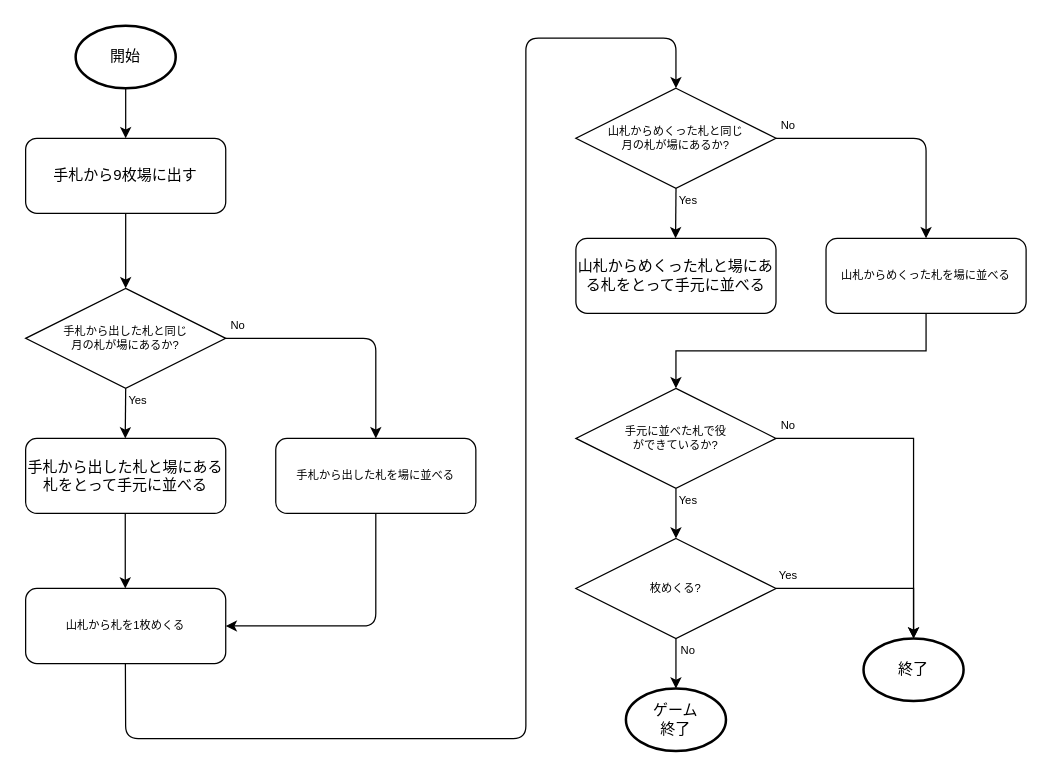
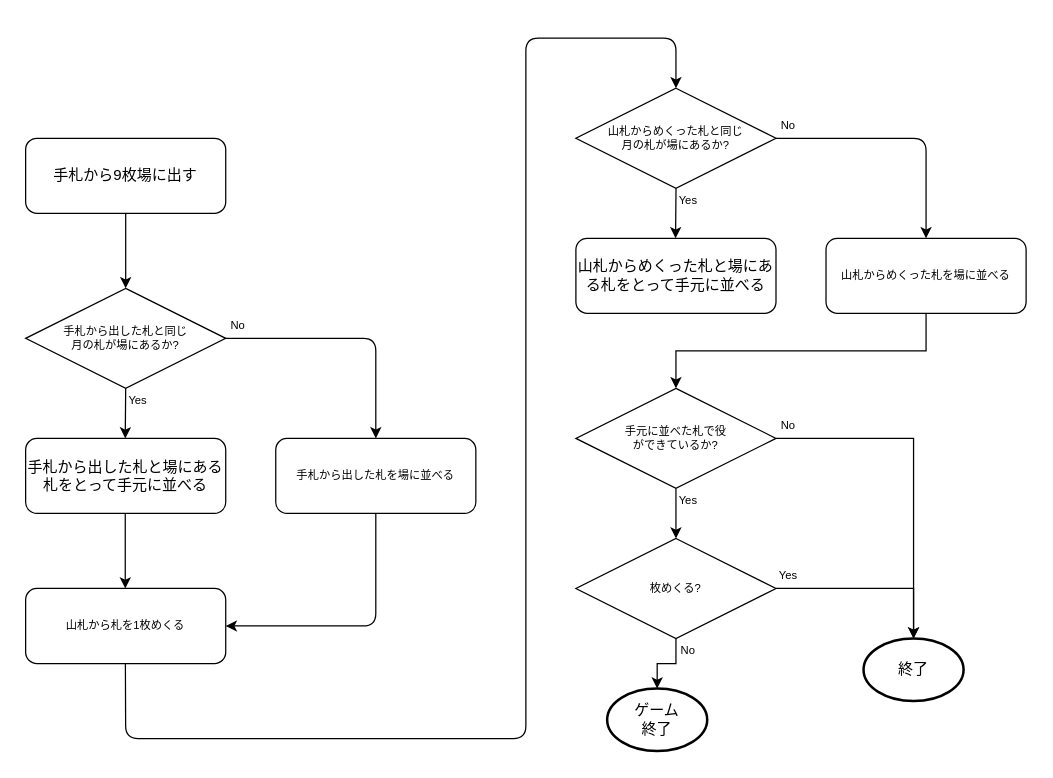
  <mxCell id="0" />
  <mxCell id="1" parent="0" />
- <mxCell id="2" value="開始" style="strokeWidth=2;html=1;shape=mxgraph.flowchart.start_1;whiteSpace=wrap;" vertex="1" parent="1"><mxGeometry x="60" y="20" width="80" height="50" as="geometry" /></mxCell>
  <mxCell id="3" value="手札から9枚場に出す" style="rounded=1;whiteSpace=wrap;html=1;" vertex="1" parent="1"><mxGeometry x="20" y="110" width="160" height="60" as="geometry" /></mxCell>
  <mxCell id="4" value="手札から出した札と同じ&lt;br&gt;月の札が場にあるか?" style="rhombus;whiteSpace=wrap;html=1;fontSize=9;" vertex="1" parent="1"><mxGeometry x="20" y="230" width="160" height="80" as="geometry" /></mxCell>
  <mxCell id="5" value="手札から出した札と場にある札をとって手元に並べる" style="rounded=1;whiteSpace=wrap;html=1;" vertex="1" parent="1"><mxGeometry x="20" y="350" width="160" height="60" as="geometry" /></mxCell>
  <mxCell id="6" value="山札から札を1枚めくる" style="rounded=1;whiteSpace=wrap;html=1;fontSize=9;" vertex="1" parent="1"><mxGeometry x="20" y="470" width="160" height="60" as="geometry" /></mxCell>
  <mxCell id="7" value="山札からめくった札と同じ&lt;br&gt;月の札が場にあるか?" style="rhombus;whiteSpace=wrap;html=1;fontSize=9;" vertex="1" parent="1"><mxGeometry x="460" y="70" width="160" height="80" as="geometry" /></mxCell>
  <mxCell id="8" value="山札からめくった札と場にある札をとって手元に並べる" style="rounded=1;whiteSpace=wrap;html=1;" vertex="1" parent="1"><mxGeometry x="460" y="190" width="160" height="60" as="geometry" /></mxCell>
- <mxCell id="9" value="" style="endArrow=classic;html=1;fontSize=9;exitX=0.5;exitY=1;exitDx=0;exitDy=0;exitPerimeter=0;" edge="1" parent="1" source="2" target="3"><mxGeometry width="50" height="50" relative="1" as="geometry"><mxPoint x="270" y="310" as="sourcePoint" /><mxPoint x="320" y="190" as="targetPoint" /></mxGeometry></mxCell>
  <mxCell id="10" value="" style="endArrow=classic;html=1;fontSize=9;exitX=0.5;exitY=1;exitDx=0;exitDy=0;" edge="1" parent="1" source="3" target="4"><mxGeometry width="50" height="50" relative="1" as="geometry"><mxPoint x="270" y="310" as="sourcePoint" /><mxPoint x="320" y="260" as="targetPoint" /></mxGeometry></mxCell>
  <mxCell id="11" value="" style="endArrow=classic;html=1;fontSize=9;exitX=0.5;exitY=1;exitDx=0;exitDy=0;" edge="1" parent="1"><mxGeometry width="50" height="50" relative="1" as="geometry"><mxPoint x="99.66" y="410" as="sourcePoint" /><mxPoint x="99.66" y="470" as="targetPoint" /></mxGeometry></mxCell>
  <mxCell id="12" value="" style="endArrow=classic;html=1;fontSize=9;" edge="1" parent="1"><mxGeometry width="50" height="50" relative="1" as="geometry"><mxPoint x="100" y="310" as="sourcePoint" /><mxPoint x="99.66" y="350" as="targetPoint" /></mxGeometry></mxCell>
  <mxCell id="13" value="" style="endArrow=classic;html=1;fontSize=9;exitX=0.5;exitY=1;exitDx=0;exitDy=0;entryX=0.5;entryY=0;entryDx=0;entryDy=0;" edge="1" parent="1" target="7"><mxGeometry width="50" height="50" relative="1" as="geometry"><mxPoint x="99.76" y="530" as="sourcePoint" /><mxPoint x="99.76" y="590" as="targetPoint" /><Array as="points"><mxPoint x="100" y="590" /><mxPoint x="420" y="590" /><mxPoint x="420" y="190" /><mxPoint x="420" y="30" /><mxPoint x="540" y="30" /></Array></mxGeometry></mxCell>
  <mxCell id="14" value="" style="endArrow=classic;html=1;fontSize=9;" edge="1" parent="1"><mxGeometry width="50" height="50" relative="1" as="geometry"><mxPoint x="540.05" y="150" as="sourcePoint" /><mxPoint x="539.71" y="190" as="targetPoint" /></mxGeometry></mxCell>
  <mxCell id="15" value="手札から出した札を場に並べる" style="rounded=1;whiteSpace=wrap;html=1;fontSize=9;" vertex="1" parent="1"><mxGeometry x="220" y="350" width="160" height="60" as="geometry" /></mxCell>
  <mxCell id="16" style="edgeStyle=orthogonalEdgeStyle;rounded=0;orthogonalLoop=1;jettySize=auto;html=1;exitX=0.5;exitY=1;exitDx=0;exitDy=0;entryX=0.5;entryY=0;entryDx=0;entryDy=0;fontSize=9;" edge="1" parent="1" source="17" target="22"><mxGeometry relative="1" as="geometry" /></mxCell>
  <mxCell id="17" value="山札からめくった札を場に並べる" style="rounded=1;whiteSpace=wrap;html=1;fontSize=9;" vertex="1" parent="1"><mxGeometry x="660" y="190" width="160" height="60" as="geometry" /></mxCell>
  <mxCell id="18" value="" style="endArrow=classic;html=1;fontSize=9;entryX=0.5;entryY=0;entryDx=0;entryDy=0;" edge="1" parent="1" target="15"><mxGeometry width="50" height="50" relative="1" as="geometry"><mxPoint x="180" y="270" as="sourcePoint" /><mxPoint x="230" y="220" as="targetPoint" /><Array as="points"><mxPoint x="300" y="270" /></Array></mxGeometry></mxCell>
  <mxCell id="19" value="" style="endArrow=classic;html=1;fontSize=9;entryX=1;entryY=0.5;entryDx=0;entryDy=0;" edge="1" parent="1" target="6"><mxGeometry width="50" height="50" relative="1" as="geometry"><mxPoint x="300" y="410" as="sourcePoint" /><mxPoint x="420" y="490" as="targetPoint" /><Array as="points"><mxPoint x="300" y="500" /></Array></mxGeometry></mxCell>
  <mxCell id="20" value="" style="endArrow=classic;html=1;fontSize=9;entryX=0.5;entryY=0;entryDx=0;entryDy=0;" edge="1" parent="1"><mxGeometry width="50" height="50" relative="1" as="geometry"><mxPoint x="620" y="110" as="sourcePoint" /><mxPoint x="740" y="190" as="targetPoint" /><Array as="points"><mxPoint x="740" y="110" /></Array></mxGeometry></mxCell>
  <mxCell id="21" style="edgeStyle=orthogonalEdgeStyle;rounded=0;orthogonalLoop=1;jettySize=auto;html=1;exitX=1;exitY=0.5;exitDx=0;exitDy=0;entryX=0.5;entryY=0;entryDx=0;entryDy=0;entryPerimeter=0;fontSize=9;" edge="1" parent="1" source="22" target="33"><mxGeometry relative="1" as="geometry" /></mxCell>
  <mxCell id="22" value="手元に並べた札で役&lt;br&gt;ができているか?" style="rhombus;whiteSpace=wrap;html=1;fontSize=9;" vertex="1" parent="1"><mxGeometry x="460" y="310" width="160" height="80" as="geometry" /></mxCell>
  <mxCell id="23" value="Yes" style="text;html=1;strokeColor=none;fillColor=none;align=center;verticalAlign=middle;whiteSpace=wrap;rounded=0;fontSize=9;" vertex="1" parent="1"><mxGeometry x="90" y="310" width="40" height="20" as="geometry" /></mxCell>
  <mxCell id="24" value="No" style="text;html=1;strokeColor=none;fillColor=none;align=center;verticalAlign=middle;whiteSpace=wrap;rounded=0;fontSize=9;" vertex="1" parent="1"><mxGeometry x="170" y="250" width="40" height="20" as="geometry" /></mxCell>
  <mxCell id="25" value="Yes" style="text;html=1;strokeColor=none;fillColor=none;align=center;verticalAlign=middle;whiteSpace=wrap;rounded=0;fontSize=9;" vertex="1" parent="1"><mxGeometry x="530" y="150" width="40" height="20" as="geometry" /></mxCell>
  <mxCell id="26" value="No" style="text;html=1;strokeColor=none;fillColor=none;align=center;verticalAlign=middle;whiteSpace=wrap;rounded=0;fontSize=9;" vertex="1" parent="1"><mxGeometry x="610" y="90" width="40" height="20" as="geometry" /></mxCell>
  <mxCell id="27" style="edgeStyle=orthogonalEdgeStyle;rounded=0;orthogonalLoop=1;jettySize=auto;html=1;exitX=0.25;exitY=0;exitDx=0;exitDy=0;entryX=0.5;entryY=0;entryDx=0;entryDy=0;fontSize=9;" edge="1" parent="1" source="28" target="32"><mxGeometry relative="1" as="geometry"><Array as="points"><mxPoint x="540" y="410" /><mxPoint x="540" y="410" /></Array></mxGeometry></mxCell>
  <mxCell id="28" value="Yes" style="text;html=1;strokeColor=none;fillColor=none;align=center;verticalAlign=middle;whiteSpace=wrap;rounded=0;fontSize=9;" vertex="1" parent="1"><mxGeometry x="530" y="390" width="40" height="20" as="geometry" /></mxCell>
  <mxCell id="29" value="No" style="text;html=1;strokeColor=none;fillColor=none;align=center;verticalAlign=middle;whiteSpace=wrap;rounded=0;fontSize=9;" vertex="1" parent="1"><mxGeometry x="610" y="330" width="40" height="20" as="geometry" /></mxCell>
  <mxCell id="30" style="edgeStyle=orthogonalEdgeStyle;rounded=0;orthogonalLoop=1;jettySize=auto;html=1;exitX=1;exitY=0.5;exitDx=0;exitDy=0;entryX=0.5;entryY=0;entryDx=0;entryDy=0;entryPerimeter=0;fontSize=9;" edge="1" parent="1" source="32" target="33"><mxGeometry relative="1" as="geometry" /></mxCell>
  <mxCell id="31" style="edgeStyle=orthogonalEdgeStyle;rounded=0;orthogonalLoop=1;jettySize=auto;html=1;exitX=0.5;exitY=1;exitDx=0;exitDy=0;entryX=0.5;entryY=0;entryDx=0;entryDy=0;entryPerimeter=0;fontSize=9;" edge="1" parent="1" source="32" target="34"><mxGeometry relative="1" as="geometry" /></mxCell>
  <mxCell id="32" value="枚めくる?" style="rhombus;whiteSpace=wrap;html=1;fontSize=9;" vertex="1" parent="1"><mxGeometry x="460" y="430" width="160" height="80" as="geometry" /></mxCell>
  <mxCell id="33" value="終了" style="strokeWidth=2;html=1;shape=mxgraph.flowchart.start_1;whiteSpace=wrap;" vertex="1" parent="1"><mxGeometry x="690" y="510" width="80" height="50" as="geometry" /></mxCell>
- <mxCell id="34" value="ゲーム&lt;br&gt;終了" style="strokeWidth=2;html=1;shape=mxgraph.flowchart.start_1;whiteSpace=wrap;" vertex="1" parent="1"><mxGeometry x="500" y="550" width="80" height="50" as="geometry" /></mxCell>
+ <mxCell id="34" value="ゲーム&lt;br&gt;終了" style="strokeWidth=2;html=1;shape=mxgraph.flowchart.start_1;whiteSpace=wrap;" vertex="1" parent="1"><mxGeometry x="485" y="550" width="80" height="50" as="geometry" /></mxCell>
  <mxCell id="35" value="Yes" style="text;html=1;strokeColor=none;fillColor=none;align=center;verticalAlign=middle;whiteSpace=wrap;rounded=0;fontSize=9;" vertex="1" parent="1"><mxGeometry x="610" y="450" width="40" height="20" as="geometry" /></mxCell>
  <mxCell id="36" value="No" style="text;html=1;strokeColor=none;fillColor=none;align=center;verticalAlign=middle;whiteSpace=wrap;rounded=0;fontSize=9;" vertex="1" parent="1"><mxGeometry x="530" y="510" width="40" height="20" as="geometry" /></mxCell>
